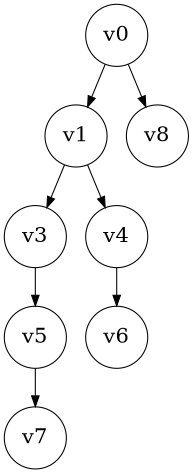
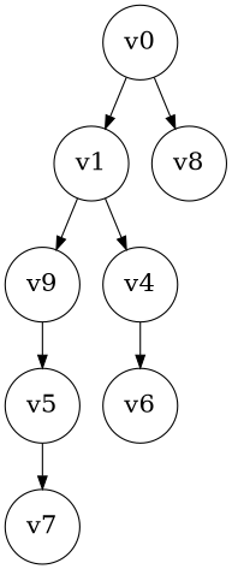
  digraph {
    rankdir=TD
    node [color=black fillcolor=transparent fontcolor=black fontsize=20 shape=circle style=filled]
    edge [color=black]
    v0
    v1
    n3 [label=v8]
-   v3
+   v3 [label=v9]
    v4
    v5
    v6
    v7
    v0 -> v1
    v0 -> n3
    v1 -> v3
    v1 -> v4
    v3 -> v5
    v4 -> v6
    v5 -> v7
  }
